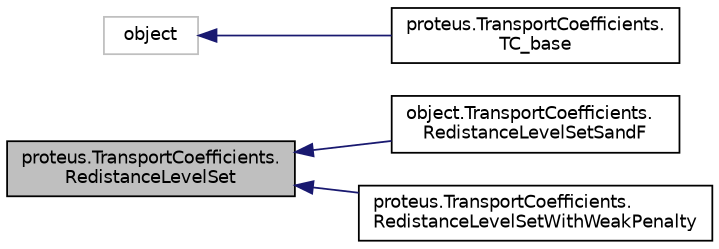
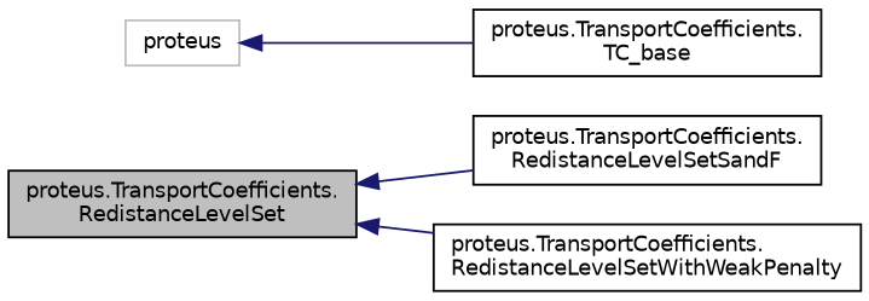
  digraph {
    rankdir=LR
    node [color=black fillcolor=white fontname=Helvetica fontsize=10 shape=record style=filled]
    edge [color=midnightblue dir=back fontname=Helvetica fontsize=10 labelfontname=Helvetica labelfontsize=10 style=solid]
    n1 [fillcolor=grey75 fontcolor=black height=0.2 label="proteus.TransportCoefficients.\lRedistanceLevelSet" width=0.4]
-   n2 [height=0.2 label="object.TransportCoefficients.\lRedistanceLevelSetSandF" width=0.4]
+   n2 [height=0.2 label="proteus.TransportCoefficients.\lRedistanceLevelSetSandF" width=0.4]
    n3 [height=0.2 label="proteus.TransportCoefficients.\lRedistanceLevelSetWithWeakPenalty" width=0.4]
    n4 [height=0.2 label="proteus.TransportCoefficients.\lTC_base" width=0.4]
-   n5 [color=grey75 height=0.2 label=object width=0.4]
+   n5 [color=grey75 height=0.2 label=proteus width=0.4]
    n1 -> n2
    n1 -> n3
    n5 -> n4
  }
